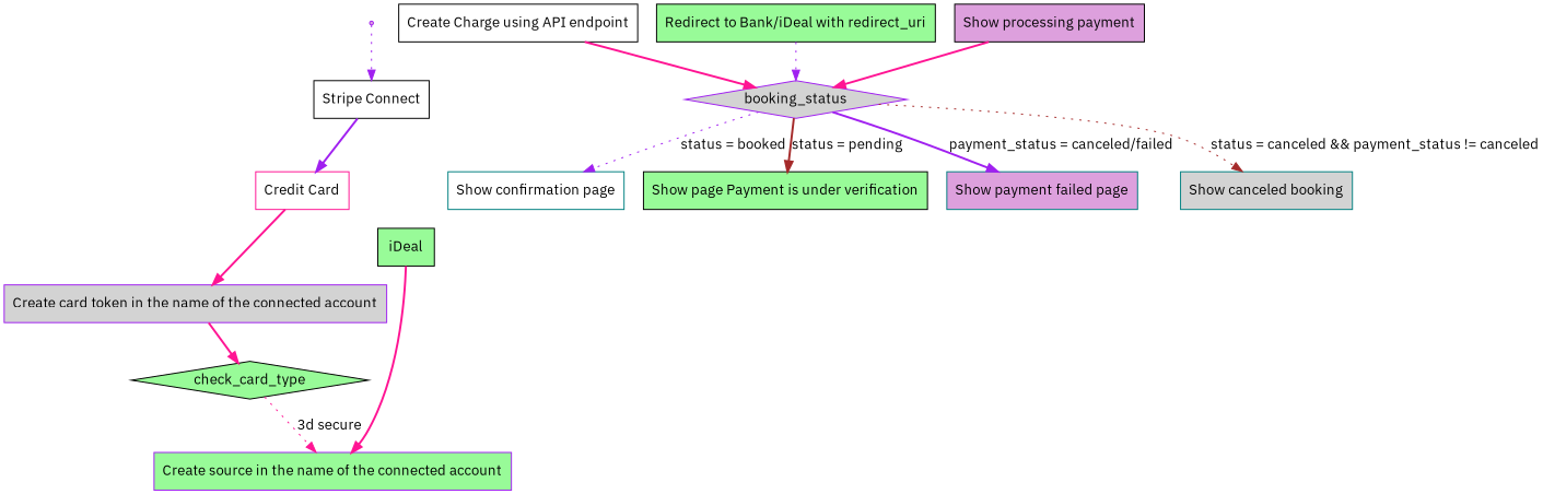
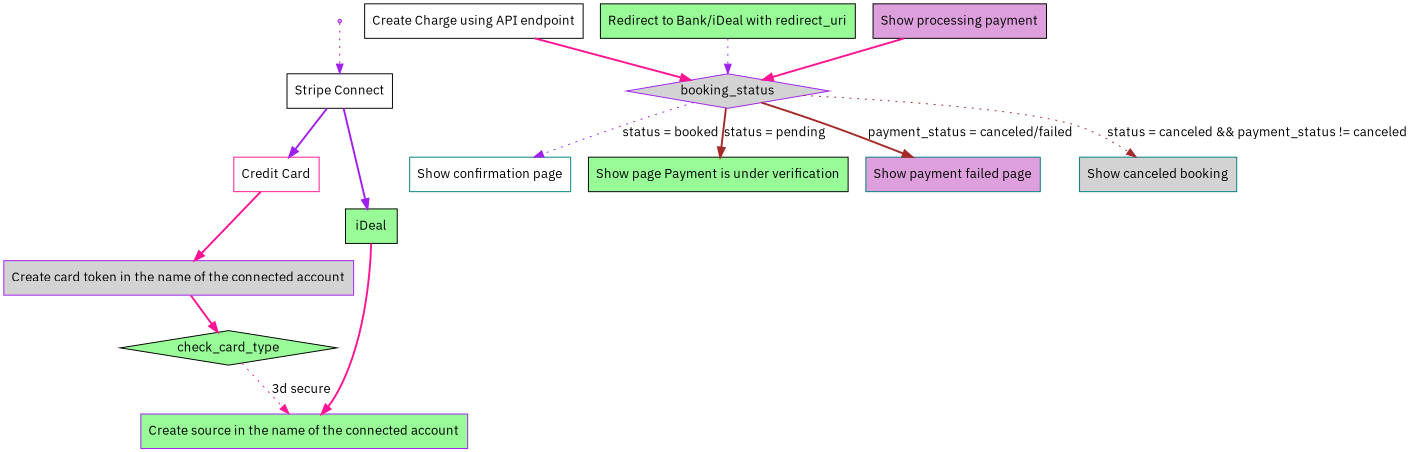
  digraph {
    fontname="IBM Plex Sans"
    node [color=black fillcolor=palegreen fontname="IBM Plex Sans" shape=rectangle style=filled]
    edge [color=purple fontname="IBM Plex Sans" style=bold]
    qi [color=purple fillcolor=plum shape=point]
    "Stripe Connect" [fillcolor=white]
    "Credit Card" [color=deeppink fillcolor=white]
    iDeal
    check_card_type [shape=diamond]
    "Create source in the name of the connected account" [color=purple]
    "Create Charge using API endpoint" [fillcolor=white]
    booking_status [color=purple fillcolor=lightgrey shape=diamond]
    "Show confirmation page" [color=teal fillcolor=white]
    "Show page Payment is under verification"
    "Show payment failed page" [color=teal fillcolor=plum]
    "Show canceled booking" [color=teal fillcolor=lightgrey]
    "Create card token in the name of the connected account" [color=purple fillcolor=lightgrey]
    "Redirect to Bank/iDeal with redirect_uri"
    "Show processing payment" [fillcolor=plum]
    qi -> "Stripe Connect" [style=dotted]
    "Stripe Connect" -> "Credit Card"
+   "Stripe Connect" -> iDeal
    "Credit Card" -> "Create card token in the name of the connected account" [color=deeppink]
    iDeal -> "Create source in the name of the connected account" [color=deeppink]
    check_card_type -> "Create source in the name of the connected account" [color=deeppink label="3d secure" style=dotted]
    "Create Charge using API endpoint" -> booking_status [color=deeppink]
    booking_status -> "Show confirmation page" [label="status = booked" style=dotted]
    booking_status -> "Show page Payment is under verification" [color=brown label="status = pending"]
-   booking_status -> "Show payment failed page" [label="payment_status = canceled/failed"]
+   booking_status -> "Show payment failed page" [color=brown label="payment_status = canceled/failed"]
    booking_status -> "Show canceled booking" [color=brown label="status = canceled && payment_status != canceled" style=dotted]
    "Create card token in the name of the connected account" -> check_card_type [color=deeppink]
    "Redirect to Bank/iDeal with redirect_uri" -> booking_status [style=dotted]
    "Show processing payment" -> booking_status [color=deeppink]
  }
